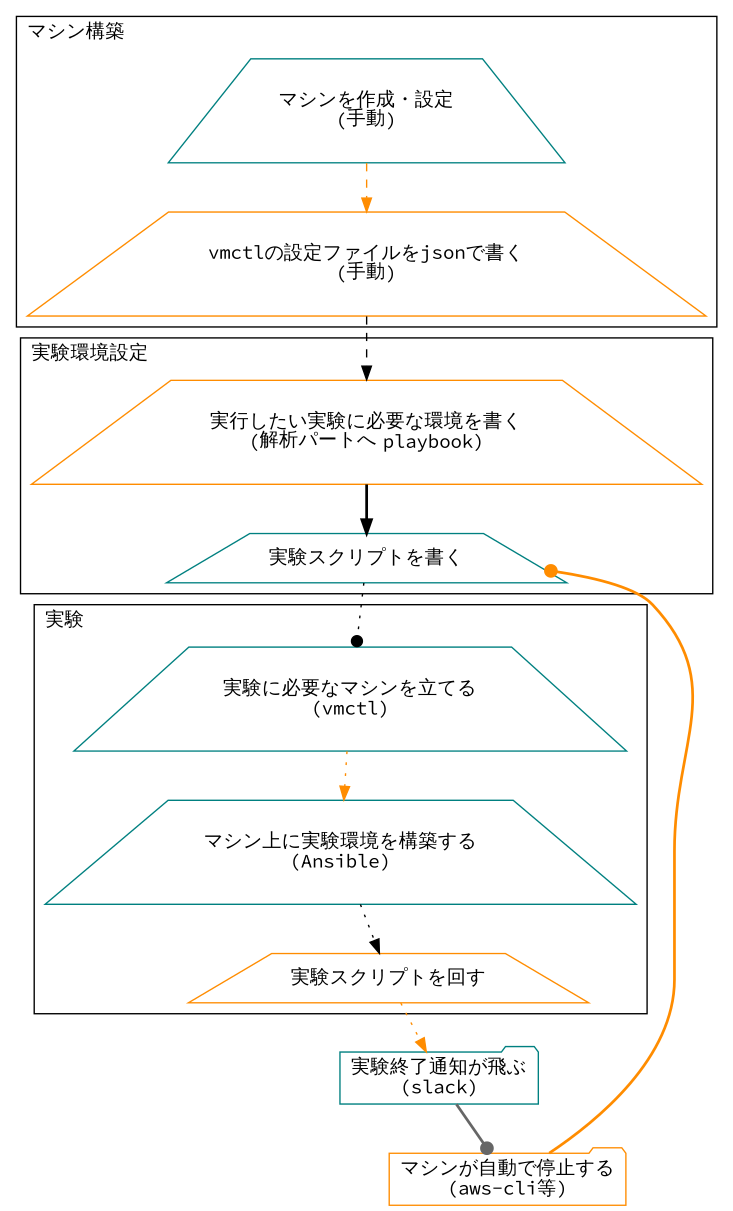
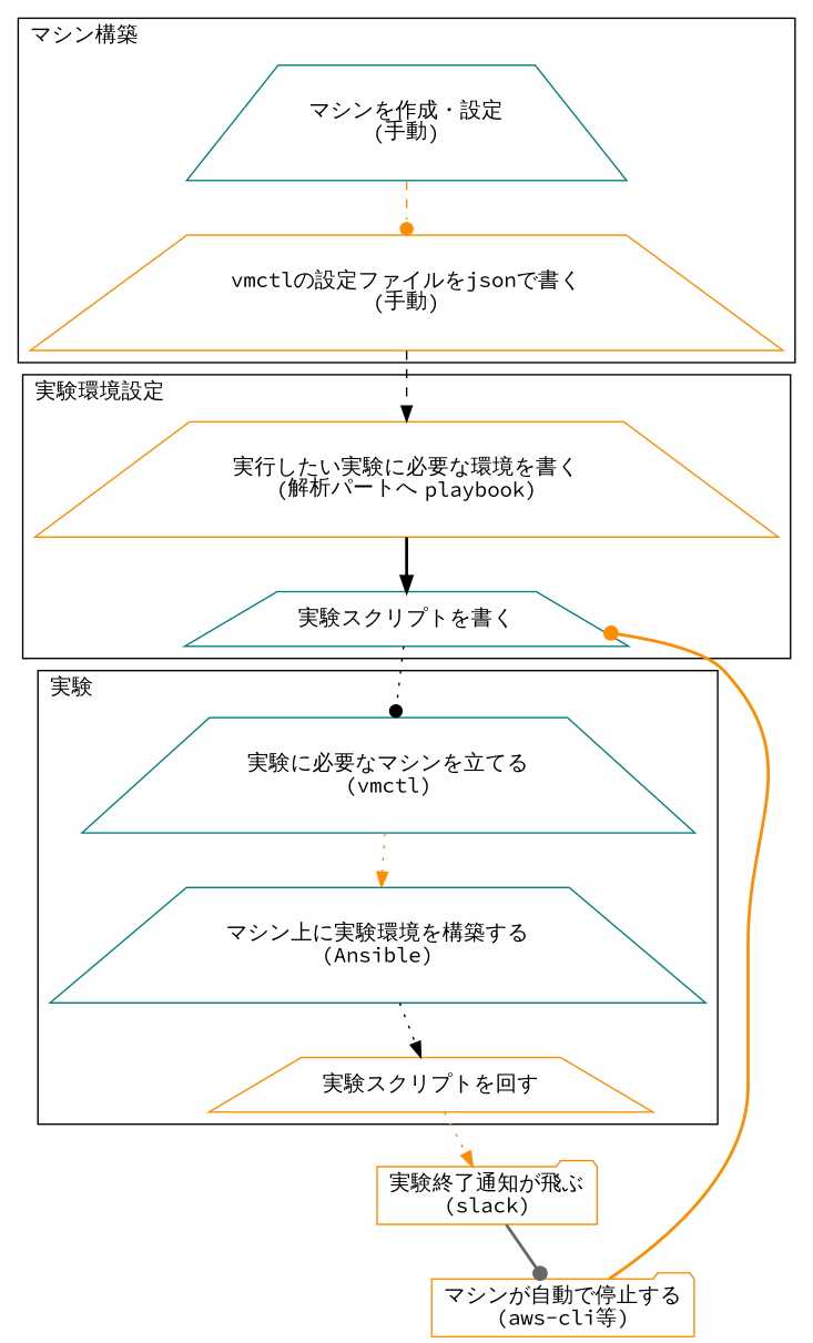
  digraph {
    fontname="Source Code Pro"
    node [color=teal fontname="Source Code Pro" shape=trapezium]
    edge [arrowhead=normal color=darkorange fontname="Source Code Pro" style=dotted]
    n1 [label="マシンを作成・設定\n(手動)"]
    n2 [color=darkorange label="vmctlの設定ファイルをjsonで書く\n(手動)"]
    n3 [color=darkorange label="実行したい実験に必要な環境を書く\n(解析パートへ playbook)"]
    n4 [label="実験スクリプトを書く"]
    n5 [label="実験に必要なマシンを立てる\n(vmctl)"]
    n6 [label="マシン上に実験環境を構築する\n(Ansible)"]
    n7 [color=darkorange label="実験スクリプトを回す"]
-   n8 [label="実験終了通知が飛ぶ\n(slack)" shape=folder]
+   n8 [color=darkorange label="実験終了通知が飛ぶ\n(slack)" shape=folder]
    n9 [color=darkorange label="マシンが自動で停止する\n(aws-cli等)" shape=folder]
    subgraph cluster_1 {
      label="マシン構築"
      labeljust=l
      labelloc=t
      shape=box
      n1
      n2
    }
    subgraph cluster_2 {
      label="実験環境設定"
      labeljust=l
      labelloc=t
      width=3000
      n3
      n4
    }
    subgraph cluster_3 {
      label="実験"
      labeljust=l
      labelloc=t
      shape=box
      n5
      n6
      n7
    }
    subgraph sub_4 {
      n8
      n9
    }
-   n1 -> n2 [style=dashed]
+   n1 -> n2 [arrowhead=dot style=dashed]
    n2 -> n3 [color=black style=dashed]
    n3 -> n4 [color=black style=bold]
    n4 -> n5 [arrowhead=dot color=black]
    n5 -> n6
    n6 -> n7 [color=black]
    n7 -> n8
    n8 -> n9 [arrowhead=dot color=gray40 style=bold]
    n9 -> n4 [arrowhead=dot style=bold]
  }
